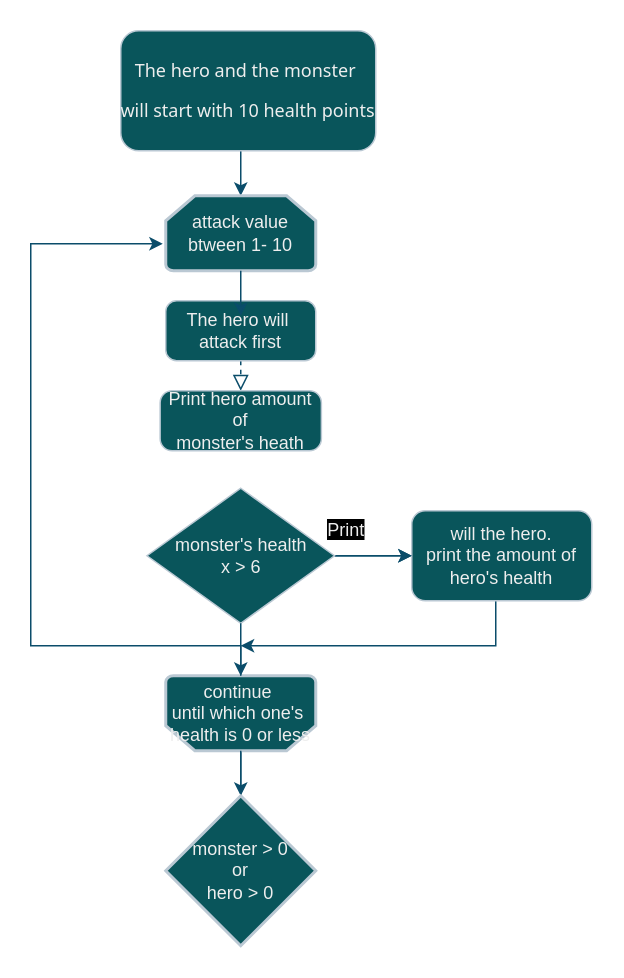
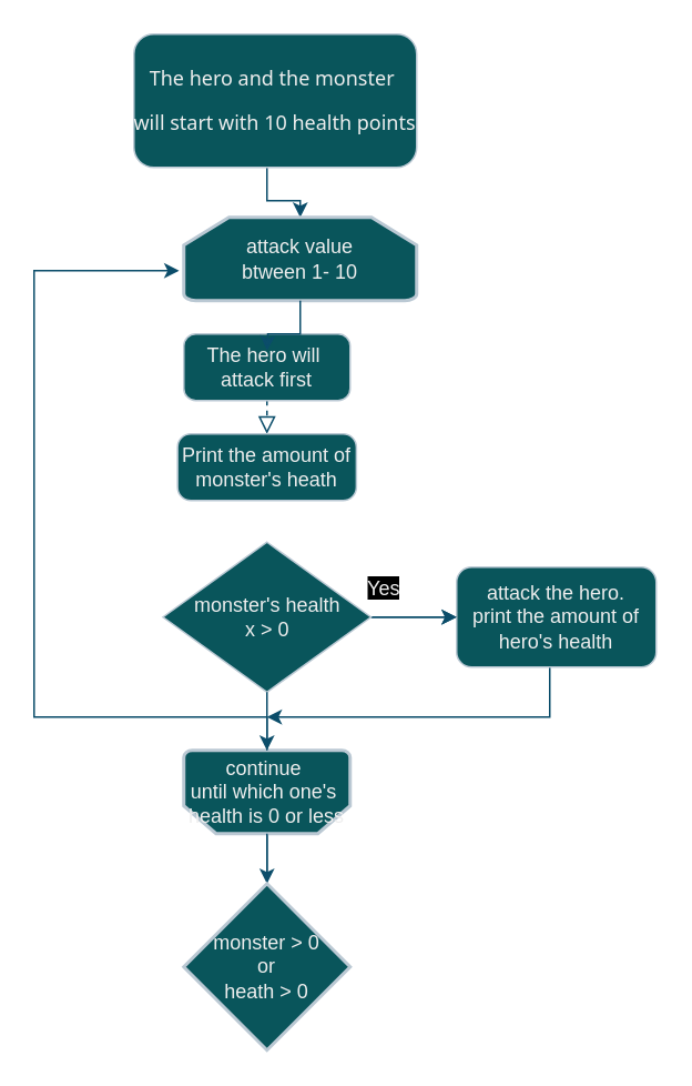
  <mxCell id="0" />
  <mxCell id="1" parent="0" />
  <mxCell id="2" style="edgeStyle=orthogonalEdgeStyle;rounded=0;orthogonalLoop=1;jettySize=auto;html=1;strokeColor=#0B4D6A;" edge="1" parent="1" source="3"><mxGeometry relative="1" as="geometry"><mxPoint x="160" y="560" as="targetPoint" /></mxGeometry></mxCell>
  <mxCell id="3" value="continue&amp;nbsp;&lt;div&gt;until which one's&amp;nbsp;&lt;/div&gt;&lt;div&gt;health is 0 or less&lt;/div&gt;" style="strokeWidth=2;html=1;shape=mxgraph.flowchart.loop_limit;whiteSpace=wrap;strokeColor=#BAC8D3;fontColor=#EEEEEE;fillColor=#09555B;direction=west;flipV=0;" vertex="1" parent="1"><mxGeometry x="110" y="450" width="100" height="50" as="geometry" /></mxCell>
  <mxCell id="4" value="" style="edgeStyle=orthogonalEdgeStyle;rounded=0;orthogonalLoop=1;jettySize=auto;html=1;labelBackgroundColor=none;strokeColor=#0B4D6A;fontColor=default;entryX=0.5;entryY=0;entryDx=0;entryDy=0;entryPerimeter=0;" edge="1" parent="1" source="5" target="16"><mxGeometry relative="1" as="geometry"><mxPoint x="163" y="190" as="targetPoint" /><Array as="points"><mxPoint x="160" y="120" /></Array></mxGeometry></mxCell>
  <mxCell id="5" value="&lt;pre&gt;&lt;span style=&quot;font-family: &amp;quot;Segoe UI&amp;quot;, SegoeUI, &amp;quot;Helvetica Neue&amp;quot;, Helvetica, Arial, sans-serif; text-align: left;&quot;&gt;The hero and the monster &lt;/span&gt;&lt;/pre&gt;&lt;pre&gt;&lt;span style=&quot;font-family: &amp;quot;Segoe UI&amp;quot;, SegoeUI, &amp;quot;Helvetica Neue&amp;quot;, Helvetica, Arial, sans-serif; text-align: left;&quot;&gt;will start with 10 health points&lt;/span&gt;&lt;/pre&gt;" style="rounded=1;whiteSpace=wrap;html=1;fontSize=12;glass=0;strokeWidth=1;shadow=0;fillColor=#09555B;strokeColor=#BAC8D3;labelBackgroundColor=none;fontColor=#EEEEEE;" parent="1" vertex="1"><mxGeometry x="80" y="20" width="170" height="80" as="geometry" /></mxCell>
  <mxCell id="6" value="" style="edgeStyle=orthogonalEdgeStyle;rounded=0;html=1;jettySize=auto;orthogonalLoop=1;fontSize=11;endArrow=block;endFill=0;endSize=8;strokeWidth=1;shadow=0;labelBackgroundColor=none;strokeColor=#0B4D6A;fontColor=default;dashed=1;" parent="1" source="11" target="7" edge="1"><mxGeometry x="-0.006" y="10" relative="1" as="geometry"><mxPoint as="offset" /><mxPoint x="170" y="210" as="sourcePoint" /><Array as="points"><mxPoint x="165" y="230" /><mxPoint x="165" y="230" /></Array></mxGeometry></mxCell>
- <mxCell id="7" value="Print hero amount of&lt;div&gt;monster's heath&lt;/div&gt;" style="rounded=1;whiteSpace=wrap;html=1;fontSize=12;glass=0;strokeWidth=1;shadow=0;arcSize=20;labelBackgroundColor=none;fillColor=#09555B;strokeColor=#BAC8D3;fontColor=#EEEEEE;" parent="1" vertex="1"><mxGeometry x="106.25" y="260" width="107.5" height="40" as="geometry" /></mxCell>
+ <mxCell id="7" value="Print the amount of&lt;div&gt;monster's heath&lt;/div&gt;" style="rounded=1;whiteSpace=wrap;html=1;fontSize=12;glass=0;strokeWidth=1;shadow=0;arcSize=20;labelBackgroundColor=none;fillColor=#09555B;strokeColor=#BAC8D3;fontColor=#EEEEEE;" parent="1" vertex="1"><mxGeometry x="106.25" y="260" width="107.5" height="40" as="geometry" /></mxCell>
  <mxCell id="8" style="edgeStyle=orthogonalEdgeStyle;rounded=0;orthogonalLoop=1;jettySize=auto;html=1;strokeColor=#0B4D6A;" edge="1" parent="1"><mxGeometry relative="1" as="geometry"><mxPoint x="160" y="430" as="targetPoint" /><mxPoint x="330" y="390" as="sourcePoint" /><Array as="points"><mxPoint x="330" y="430" /></Array></mxGeometry></mxCell>
  <mxCell id="9" value="" style="edgeLabel;html=1;align=center;verticalAlign=middle;resizable=0;points=[];strokeColor=#BAC8D3;fontColor=#EEEEEE;fillColor=#09555B;" vertex="1" connectable="0" parent="8"><mxGeometry x="0.642" y="2" relative="1" as="geometry"><mxPoint as="offset" /></mxGeometry></mxCell>
- <mxCell id="10" value="will the hero.&lt;div&gt;print the amount of hero's health&lt;/div&gt;" style="rounded=1;whiteSpace=wrap;html=1;fontSize=12;glass=0;strokeWidth=1;shadow=0;labelBackgroundColor=none;fillColor=#09555B;strokeColor=#BAC8D3;fontColor=#EEEEEE;" parent="1" vertex="1"><mxGeometry x="274" y="340" width="120" height="60" as="geometry" /></mxCell>
+ <mxCell id="10" value="attack the hero.&lt;div&gt;print the amount of hero's health&lt;/div&gt;" style="rounded=1;whiteSpace=wrap;html=1;fontSize=12;glass=0;strokeWidth=1;shadow=0;labelBackgroundColor=none;fillColor=#09555B;strokeColor=#BAC8D3;fontColor=#EEEEEE;" parent="1" vertex="1"><mxGeometry x="274" y="340" width="120" height="60" as="geometry" /></mxCell>
  <mxCell id="11" value="The hero will&amp;nbsp;&lt;div&gt;attack first&lt;/div&gt;" style="rounded=1;whiteSpace=wrap;html=1;fontSize=12;glass=0;strokeWidth=1;shadow=0;labelBackgroundColor=none;fillColor=#09555B;strokeColor=#BAC8D3;fontColor=#EEEEEE;arcSize=18;" vertex="1" parent="1"><mxGeometry x="110" y="200" width="100" height="40" as="geometry" /></mxCell>
  <mxCell id="12" style="edgeStyle=orthogonalEdgeStyle;rounded=0;orthogonalLoop=1;jettySize=auto;html=1;labelBackgroundColor=none;strokeColor=#0B4D6A;fontColor=default;" edge="1" parent="1" source="14" target="10"><mxGeometry relative="1" as="geometry" /></mxCell>
  <mxCell id="13" value="" style="edgeStyle=orthogonalEdgeStyle;rounded=0;orthogonalLoop=1;jettySize=auto;html=1;labelBackgroundColor=none;strokeColor=#0B4D6A;fontColor=default;" edge="1" parent="1" source="14" target="10"><mxGeometry relative="1" as="geometry" /></mxCell>
- <mxCell id="14" value="monster's health&lt;div&gt;x &amp;gt; 6&lt;/div&gt;" style="rhombus;whiteSpace=wrap;html=1;labelBackgroundColor=none;fillColor=#09555B;strokeColor=#BAC8D3;fontColor=#EEEEEE;" vertex="1" parent="1"><mxGeometry x="97.5" y="325" width="125" height="90" as="geometry" /></mxCell>
- <mxCell id="15" value="&lt;span style=&quot;background-color: rgb(0, 0, 0);&quot;&gt;Print&lt;/span&gt;&lt;div&gt;&lt;br&gt;&lt;/div&gt;" style="text;html=1;align=center;verticalAlign=middle;resizable=0;points=[];autosize=1;strokeColor=none;fillColor=none;labelBackgroundColor=none;fontColor=#EEEEEE;" vertex="1" parent="1"><mxGeometry x="210" y="340" width="40" height="40" as="geometry" /></mxCell>
- <mxCell id="16" value="&lt;div&gt;attack&amp;nbsp;&lt;span style=&quot;background-color: initial;&quot;&gt;value&lt;/span&gt;&lt;/div&gt;&lt;div&gt;&lt;span style=&quot;background-color: initial;&quot;&gt;btween&amp;nbsp;&lt;/span&gt;&lt;span style=&quot;background-color: initial;&quot;&gt;1- 10&lt;/span&gt;&lt;/div&gt;" style="strokeWidth=2;html=1;shape=mxgraph.flowchart.loop_limit;whiteSpace=wrap;strokeColor=#BAC8D3;fontColor=#EEEEEE;fillColor=#09555B;" vertex="1" parent="1"><mxGeometry x="110" y="130" width="100" height="50" as="geometry" /></mxCell>
+ <mxCell id="14" value="monster's health&lt;div&gt;x &amp;gt; 0&lt;/div&gt;" style="rhombus;whiteSpace=wrap;html=1;labelBackgroundColor=none;fillColor=#09555B;strokeColor=#BAC8D3;fontColor=#EEEEEE;" vertex="1" parent="1"><mxGeometry x="97.5" y="325" width="125" height="90" as="geometry" /></mxCell>
+ <mxCell id="15" value="&lt;span style=&quot;background-color: rgb(0, 0, 0);&quot;&gt;Yes&lt;/span&gt;&lt;div&gt;&lt;br&gt;&lt;/div&gt;" style="text;html=1;align=center;verticalAlign=middle;resizable=0;points=[];autosize=1;strokeColor=none;fillColor=none;labelBackgroundColor=none;fontColor=#EEEEEE;" vertex="1" parent="1"><mxGeometry x="210" y="340" width="40" height="40" as="geometry" /></mxCell>
+ <mxCell id="16" value="&lt;div&gt;attack&amp;nbsp;&lt;span style=&quot;background-color: initial;&quot;&gt;value&lt;/span&gt;&lt;/div&gt;&lt;div&gt;&lt;span style=&quot;background-color: initial;&quot;&gt;btween&amp;nbsp;&lt;/span&gt;&lt;span style=&quot;background-color: initial;&quot;&gt;1- 10&lt;/span&gt;&lt;/div&gt;" style="strokeWidth=2;html=1;shape=mxgraph.flowchart.loop_limit;whiteSpace=wrap;strokeColor=#BAC8D3;fontColor=#EEEEEE;fillColor=#09555B;" vertex="1" parent="1"><mxGeometry x="110" y="130" width="140" height="50" as="geometry" /></mxCell>
  <mxCell id="17" style="edgeStyle=orthogonalEdgeStyle;rounded=0;orthogonalLoop=1;jettySize=auto;html=1;strokeColor=#0B4D6A;" edge="1" parent="1" source="16"><mxGeometry relative="1" as="geometry"><mxPoint x="160" y="210" as="targetPoint" /></mxGeometry></mxCell>
  <mxCell id="18" style="edgeStyle=orthogonalEdgeStyle;rounded=0;orthogonalLoop=1;jettySize=auto;html=1;entryX=0.5;entryY=1;entryDx=0;entryDy=0;entryPerimeter=0;strokeColor=#0B4D6A;" edge="1" parent="1" source="14" target="3"><mxGeometry relative="1" as="geometry" /></mxCell>
  <mxCell id="19" style="edgeStyle=orthogonalEdgeStyle;rounded=0;orthogonalLoop=1;jettySize=auto;html=1;entryX=-0.02;entryY=0.64;entryDx=0;entryDy=0;entryPerimeter=0;strokeColor=#0B4D6A;" edge="1" parent="1" source="3" target="16"><mxGeometry relative="1" as="geometry"><Array as="points"><mxPoint x="160" y="430" /><mxPoint x="20" y="430" /><mxPoint x="20" y="162" /></Array></mxGeometry></mxCell>
  <mxCell id="20" value="" style="edgeStyle=orthogonalEdgeStyle;rounded=0;orthogonalLoop=1;jettySize=auto;html=1;strokeColor=#0B4D6A;entryX=0.5;entryY=0;entryDx=0;entryDy=0;entryPerimeter=0;" edge="1" parent="1" target="21"><mxGeometry relative="1" as="geometry"><mxPoint x="160" y="500" as="sourcePoint" /></mxGeometry></mxCell>
- <mxCell id="21" value="monster &amp;gt; 0&lt;div&gt;or&lt;/div&gt;&lt;div&gt;hero &amp;gt; 0&lt;/div&gt;" style="strokeWidth=2;html=1;shape=mxgraph.flowchart.decision;whiteSpace=wrap;strokeColor=#BAC8D3;fontColor=#EEEEEE;fillColor=#09555B;" vertex="1" parent="1"><mxGeometry x="110" y="530" width="100" height="100" as="geometry" /></mxCell>
+ <mxCell id="21" value="monster &amp;gt; 0&lt;div&gt;or&lt;/div&gt;&lt;div&gt;heath &amp;gt; 0&lt;/div&gt;" style="strokeWidth=2;html=1;shape=mxgraph.flowchart.decision;whiteSpace=wrap;strokeColor=#BAC8D3;fontColor=#EEEEEE;fillColor=#09555B;" vertex="1" parent="1"><mxGeometry x="110" y="530" width="100" height="100" as="geometry" /></mxCell>
